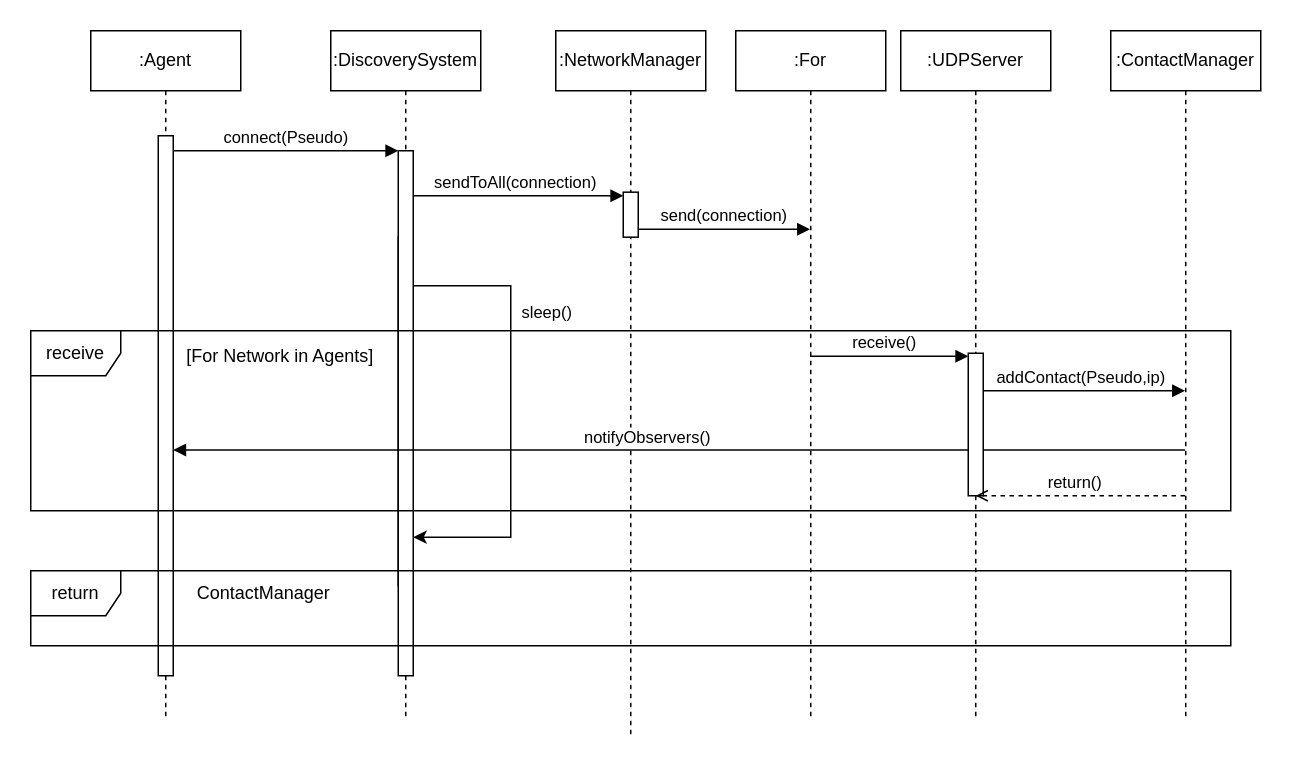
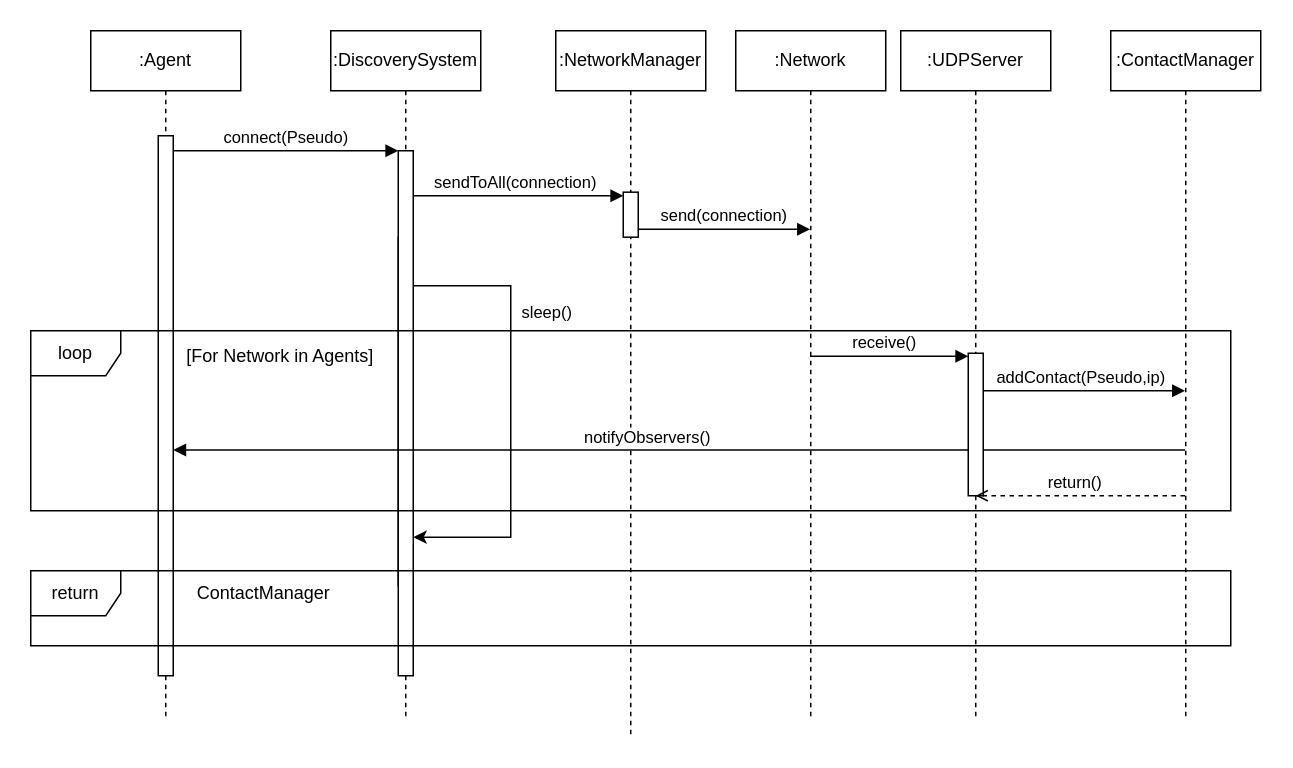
  <mxCell id="0" />
  <mxCell id="1" parent="0" />
  <mxCell id="2" value="sendToAll(connection)" style="html=1;verticalAlign=bottom;endArrow=block;edgeStyle=elbowEdgeStyle;elbow=vertical;curved=0;rounded=0;" parent="1" edge="1"><mxGeometry relative="1" as="geometry"><mxPoint x="269.5" y="130" as="sourcePoint" /><Array as="points"><mxPoint x="340" y="130" /></Array><mxPoint x="415" y="130" as="targetPoint" /></mxGeometry></mxCell>
  <mxCell id="3" value=":Agent" style="shape=umlLifeline;perimeter=lifelinePerimeter;whiteSpace=wrap;html=1;container=0;dropTarget=0;collapsible=0;recursiveResize=0;outlineConnect=0;portConstraint=eastwest;newEdgeStyle={&quot;edgeStyle&quot;:&quot;elbowEdgeStyle&quot;,&quot;elbow&quot;:&quot;vertical&quot;,&quot;curved&quot;:0,&quot;rounded&quot;:0};" parent="1" vertex="1"><mxGeometry x="60" y="20" width="100" height="460" as="geometry" /></mxCell>
  <mxCell id="4" value="" style="html=1;points=[];perimeter=orthogonalPerimeter;outlineConnect=0;targetShapes=umlLifeline;portConstraint=eastwest;newEdgeStyle={&quot;edgeStyle&quot;:&quot;elbowEdgeStyle&quot;,&quot;elbow&quot;:&quot;vertical&quot;,&quot;curved&quot;:0,&quot;rounded&quot;:0};" parent="3" vertex="1"><mxGeometry x="45" y="70" width="10" height="360" as="geometry" /></mxCell>
  <mxCell id="5" value=":DiscoverySystem" style="shape=umlLifeline;perimeter=lifelinePerimeter;whiteSpace=wrap;html=1;container=0;dropTarget=0;collapsible=0;recursiveResize=0;outlineConnect=0;portConstraint=eastwest;newEdgeStyle={&quot;edgeStyle&quot;:&quot;elbowEdgeStyle&quot;,&quot;elbow&quot;:&quot;vertical&quot;,&quot;curved&quot;:0,&quot;rounded&quot;:0};" parent="1" vertex="1"><mxGeometry x="220" y="20" width="100" height="460" as="geometry" /></mxCell>
  <mxCell id="6" value="" style="html=1;points=[];perimeter=orthogonalPerimeter;outlineConnect=0;targetShapes=umlLifeline;portConstraint=eastwest;newEdgeStyle={&quot;edgeStyle&quot;:&quot;elbowEdgeStyle&quot;,&quot;elbow&quot;:&quot;vertical&quot;,&quot;curved&quot;:0,&quot;rounded&quot;:0};" parent="5" vertex="1"><mxGeometry x="45" y="137.62" width="10" height="232.38" as="geometry" /></mxCell>
  <mxCell id="7" value="" style="html=1;points=[];perimeter=orthogonalPerimeter;outlineConnect=0;targetShapes=umlLifeline;portConstraint=eastwest;newEdgeStyle={&quot;edgeStyle&quot;:&quot;elbowEdgeStyle&quot;,&quot;elbow&quot;:&quot;vertical&quot;,&quot;curved&quot;:0,&quot;rounded&quot;:0};" parent="5" vertex="1"><mxGeometry x="45" y="80" width="10" height="350" as="geometry" /></mxCell>
  <mxCell id="8" value="" style="endArrow=classic;html=1;rounded=0;elbow=vertical;" parent="5" source="6" target="6" edge="1"><mxGeometry width="50" height="50" relative="1" as="geometry"><mxPoint x="65" y="170" as="sourcePoint" /><mxPoint x="65" y="330" as="targetPoint" /><Array as="points"><mxPoint x="120" y="170" /></Array></mxGeometry></mxCell>
  <mxCell id="9" value="sleep()" style="edgeLabel;html=1;align=center;verticalAlign=middle;resizable=0;points=[];" parent="8" vertex="1" connectable="0"><mxGeometry x="0.2" relative="1" as="geometry"><mxPoint x="23" y="-97" as="offset" /></mxGeometry></mxCell>
  <mxCell id="10" value="connect(Pseudo)" style="html=1;verticalAlign=bottom;endArrow=block;edgeStyle=elbowEdgeStyle;elbow=vertical;curved=0;rounded=0;" parent="1" source="4" target="7" edge="1"><mxGeometry relative="1" as="geometry"><mxPoint x="215" y="110" as="sourcePoint" /><Array as="points"><mxPoint x="200" y="100" /></Array></mxGeometry></mxCell>
  <mxCell id="11" value=":NetworkManager" style="shape=umlLifeline;perimeter=lifelinePerimeter;whiteSpace=wrap;html=1;container=0;dropTarget=0;collapsible=0;recursiveResize=0;outlineConnect=0;portConstraint=eastwest;newEdgeStyle={&quot;edgeStyle&quot;:&quot;elbowEdgeStyle&quot;,&quot;elbow&quot;:&quot;vertical&quot;,&quot;curved&quot;:0,&quot;rounded&quot;:0};" parent="1" vertex="1"><mxGeometry x="370" y="20" width="100" height="470" as="geometry" /></mxCell>
  <mxCell id="12" value="" style="html=1;points=[];perimeter=orthogonalPerimeter;outlineConnect=0;targetShapes=umlLifeline;portConstraint=eastwest;newEdgeStyle={&quot;edgeStyle&quot;:&quot;elbowEdgeStyle&quot;,&quot;elbow&quot;:&quot;vertical&quot;,&quot;curved&quot;:0,&quot;rounded&quot;:0};" vertex="1" parent="11"><mxGeometry x="45" y="107.62" width="10" height="30" as="geometry" /></mxCell>
  <mxCell id="13" value="" style="group" parent="1" vertex="1" connectable="0"><mxGeometry x="20" y="220" width="800.0" height="160" as="geometry" /></mxCell>
- <mxCell id="14" value="receive" style="shape=umlFrame;whiteSpace=wrap;html=1;pointerEvents=0;movable=1;resizable=1;rotatable=1;deletable=1;editable=1;locked=0;connectable=1;" parent="13" vertex="1"><mxGeometry width="800" height="120" as="geometry" /></mxCell>
+ <mxCell id="14" value="loop" style="shape=umlFrame;whiteSpace=wrap;html=1;pointerEvents=0;movable=1;resizable=1;rotatable=1;deletable=1;editable=1;locked=0;connectable=1;" parent="13" vertex="1"><mxGeometry width="800" height="120" as="geometry" /></mxCell>
  <mxCell id="15" value="" style="group" parent="13" vertex="1" connectable="0"><mxGeometry width="800.0" height="160" as="geometry" /></mxCell>
  <mxCell id="16" value="" style="line;strokeWidth=1;fillColor=none;align=left;verticalAlign=middle;spacingTop=-1;spacingLeft=3;spacingRight=3;rotatable=0;labelPosition=right;points=[];portConstraint=eastwest;strokeColor=inherit;" parent="15" vertex="1"><mxGeometry x="124.138" y="45.714" width="137.931" height="3.81" as="geometry" /></mxCell>
  <mxCell id="17" value="[For Network in Agents]" style="text;html=1;align=center;verticalAlign=middle;resizable=1;points=[];autosize=1;strokeColor=none;fillColor=none;movable=1;rotatable=1;deletable=1;editable=1;locked=0;connectable=1;" parent="15" vertex="1"><mxGeometry x="68.969" y="10" width="193.103" height="14.286" as="geometry" /></mxCell>
  <mxCell id="18" value="receive()" style="html=1;verticalAlign=bottom;endArrow=block;edgeStyle=elbowEdgeStyle;elbow=vertical;curved=0;rounded=0;" edge="1" parent="15" source="24"><mxGeometry x="-0.082" relative="1" as="geometry"><mxPoint x="519.5" y="16.64" as="sourcePoint" /><Array as="points" /><mxPoint x="625" y="16.64" as="targetPoint" /><mxPoint as="offset" /></mxGeometry></mxCell>
  <mxCell id="19" value="addContact(Pseudo,ip)" style="html=1;verticalAlign=bottom;endArrow=block;edgeStyle=elbowEdgeStyle;elbow=vertical;curved=0;rounded=0;" parent="15" edge="1"><mxGeometry x="0.064" relative="1" as="geometry"><mxPoint x="640" y="40" as="sourcePoint" /><Array as="points"><mxPoint x="630.5" y="40" /></Array><mxPoint x="769.5" y="40" as="targetPoint" /><mxPoint as="offset" /></mxGeometry></mxCell>
  <mxCell id="20" value="notifyObservers()" style="html=1;verticalAlign=bottom;endArrow=block;edgeStyle=elbowEdgeStyle;elbow=vertical;curved=0;rounded=0;endFill=1;" edge="1" parent="15" target="4"><mxGeometry x="0.064" relative="1" as="geometry"><mxPoint x="769.5" y="79.5" as="sourcePoint" /><Array as="points"><mxPoint x="700" y="79.5" /></Array><mxPoint x="630" y="79.5" as="targetPoint" /><mxPoint as="offset" /></mxGeometry></mxCell>
  <mxCell id="21" value=":ContactManager" style="shape=umlLifeline;perimeter=lifelinePerimeter;whiteSpace=wrap;html=1;container=0;dropTarget=0;collapsible=0;recursiveResize=0;outlineConnect=0;portConstraint=eastwest;newEdgeStyle={&quot;edgeStyle&quot;:&quot;elbowEdgeStyle&quot;,&quot;elbow&quot;:&quot;vertical&quot;,&quot;curved&quot;:0,&quot;rounded&quot;:0};" parent="1" vertex="1"><mxGeometry x="740" y="20" width="100" height="460" as="geometry" /></mxCell>
  <mxCell id="22" value=":UDPServer" style="shape=umlLifeline;perimeter=lifelinePerimeter;whiteSpace=wrap;html=1;container=0;dropTarget=0;collapsible=0;recursiveResize=0;outlineConnect=0;portConstraint=eastwest;newEdgeStyle={&quot;edgeStyle&quot;:&quot;elbowEdgeStyle&quot;,&quot;elbow&quot;:&quot;vertical&quot;,&quot;curved&quot;:0,&quot;rounded&quot;:0};" vertex="1" parent="1"><mxGeometry x="600" y="20" width="100" height="460" as="geometry" /></mxCell>
  <mxCell id="23" value="" style="html=1;points=[];perimeter=orthogonalPerimeter;outlineConnect=0;targetShapes=umlLifeline;portConstraint=eastwest;newEdgeStyle={&quot;edgeStyle&quot;:&quot;elbowEdgeStyle&quot;,&quot;elbow&quot;:&quot;vertical&quot;,&quot;curved&quot;:0,&quot;rounded&quot;:0};" vertex="1" parent="22"><mxGeometry x="45" y="215" width="10" height="95" as="geometry" /></mxCell>
- <mxCell id="24" value=":For" style="shape=umlLifeline;perimeter=lifelinePerimeter;whiteSpace=wrap;html=1;container=0;dropTarget=0;collapsible=0;recursiveResize=0;outlineConnect=0;portConstraint=eastwest;newEdgeStyle={&quot;edgeStyle&quot;:&quot;elbowEdgeStyle&quot;,&quot;elbow&quot;:&quot;vertical&quot;,&quot;curved&quot;:0,&quot;rounded&quot;:0};" vertex="1" parent="1"><mxGeometry x="490" y="20" width="100" height="460" as="geometry" /></mxCell>
+ <mxCell id="24" value=":Network" style="shape=umlLifeline;perimeter=lifelinePerimeter;whiteSpace=wrap;html=1;container=0;dropTarget=0;collapsible=0;recursiveResize=0;outlineConnect=0;portConstraint=eastwest;newEdgeStyle={&quot;edgeStyle&quot;:&quot;elbowEdgeStyle&quot;,&quot;elbow&quot;:&quot;vertical&quot;,&quot;curved&quot;:0,&quot;rounded&quot;:0};" vertex="1" parent="1"><mxGeometry x="490" y="20" width="100" height="460" as="geometry" /></mxCell>
  <mxCell id="25" value="send(connection)" style="html=1;verticalAlign=bottom;endArrow=block;edgeStyle=elbowEdgeStyle;elbow=vertical;curved=0;rounded=0;" edge="1" parent="1" source="12"><mxGeometry relative="1" as="geometry"><mxPoint x="420" y="140" as="sourcePoint" /><Array as="points"><mxPoint x="530.5" y="152.38" /></Array><mxPoint x="539.5" y="152.38" as="targetPoint" /></mxGeometry></mxCell>
  <mxCell id="26" value="return()" style="html=1;verticalAlign=bottom;endArrow=open;edgeStyle=elbowEdgeStyle;elbow=vertical;curved=0;rounded=0;endFill=0;dashed=1;" edge="1" parent="1"><mxGeometry x="0.064" relative="1" as="geometry"><mxPoint x="789.5" y="330" as="sourcePoint" /><Array as="points"><mxPoint x="720" y="330" /></Array><mxPoint x="650" y="330" as="targetPoint" /><mxPoint as="offset" /></mxGeometry></mxCell>
  <mxCell id="27" value="" style="group" vertex="1" connectable="0" parent="1"><mxGeometry x="20" y="380" width="800" height="50" as="geometry" /></mxCell>
  <mxCell id="28" value="&lt;div&gt;return&lt;/div&gt;" style="shape=umlFrame;whiteSpace=wrap;html=1;pointerEvents=0;movable=1;resizable=1;rotatable=1;deletable=1;editable=1;locked=0;connectable=1;" parent="27" vertex="1"><mxGeometry width="800" height="50" as="geometry" /></mxCell>
  <mxCell id="29" value="ContactManager" style="text;html=1;align=center;verticalAlign=middle;resizable=0;points=[];autosize=1;strokeColor=none;fillColor=none;" parent="27" vertex="1"><mxGeometry x="100" width="110" height="30" as="geometry" /></mxCell>
